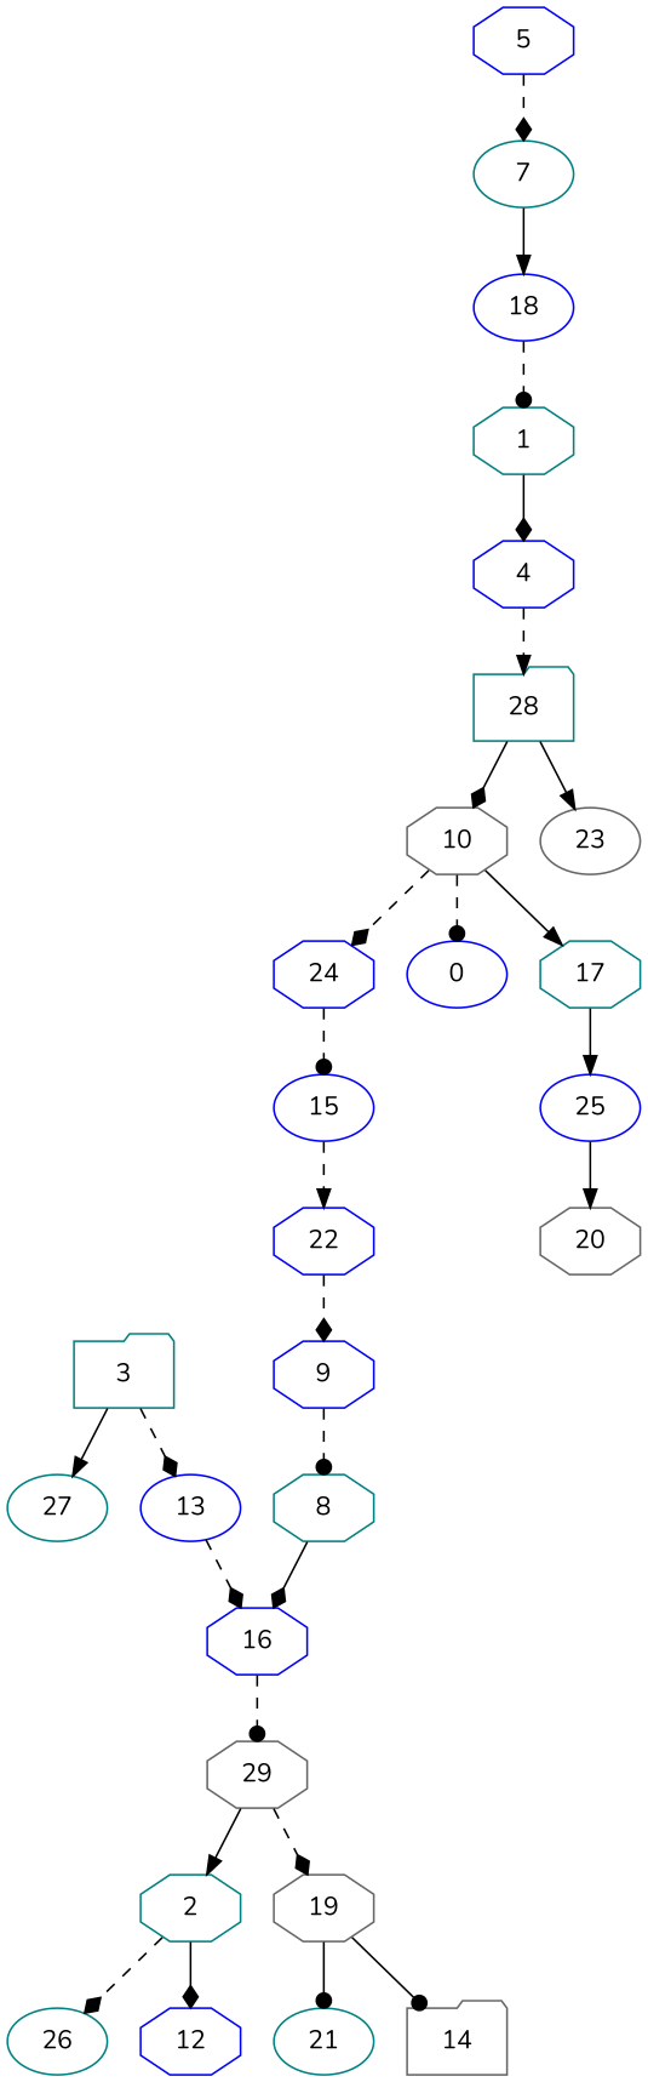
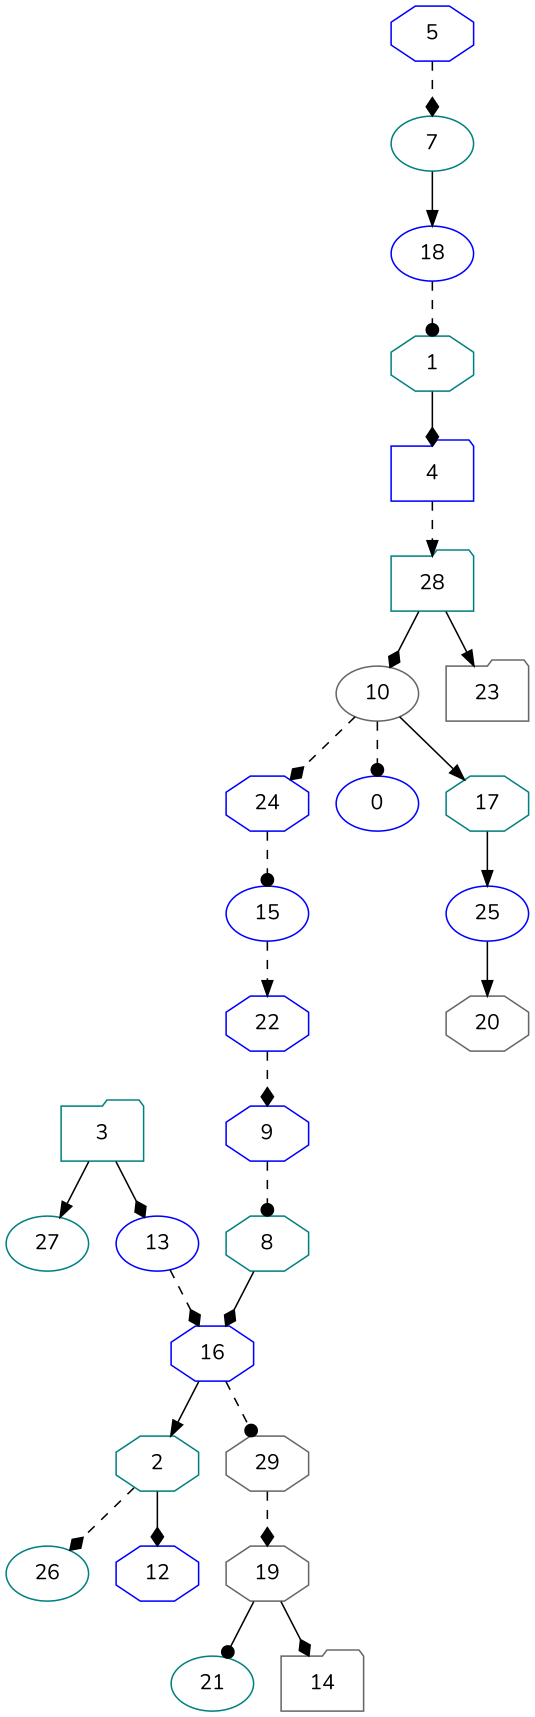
  digraph {
    fontname=Nunito
    node [color=blue fontname=Nunito shape=octagon]
    edge [arrowhead=diamond fontname=Nunito style=dashed]
    7 [color=teal shape=ellipse]
    5
    18 [shape=ellipse]
    1 [color=teal]
-   4
+   4 [shape=folder]
    28 [color=teal shape=folder]
-   10 [color=gray40]
-   23 [color=gray40 shape=ellipse]
+   10 [color=gray40 shape=ellipse]
+   23 [color=gray40 shape=folder]
    24
    0 [shape=ellipse]
    17 [color=teal]
    15 [shape=ellipse]
    25 [shape=ellipse]
    22
    9
    8 [color=teal]
    16
    3 [color=teal shape=folder]
    27 [color=teal shape=ellipse]
    13 [shape=ellipse]
    2 [color=teal]
    29 [color=gray40]
    26 [color=teal shape=ellipse]
    12
    19 [color=gray40]
    21 [color=teal shape=ellipse]
    14 [color=gray40 shape=folder]
    20 [color=gray40]
    7 -> 18 [arrowhead=normal style=solid]
    5 -> 7
    18 -> 1 [arrowhead=dot]
    1 -> 4 [style=solid]
    4 -> 28 [arrowhead=normal]
    28 -> 10 [style=solid]
    28 -> 23 [arrowhead=normal style=solid]
    10 -> 24
    10 -> 0 [arrowhead=dot]
    10 -> 17 [arrowhead=normal style=solid]
    24 -> 15 [arrowhead=dot]
    17 -> 25 [arrowhead=normal style=solid]
    15 -> 22 [arrowhead=normal]
    25 -> 20 [arrowhead=normal style=solid]
    22 -> 9
    9 -> 8 [arrowhead=dot]
    8 -> 16 [style=solid]
-   29 -> 2 [arrowhead=normal style=solid]
+   16 -> 2 [arrowhead=normal style=solid]
    16 -> 29 [arrowhead=dot]
    3 -> 27 [arrowhead=normal style=solid]
-   3 -> 13
+   3 -> 13 [style=solid]
    13 -> 16
    2 -> 26
    2 -> 12 [style=solid]
    29 -> 19
    19 -> 21 [arrowhead=dot style=solid]
-   19 -> 14 [arrowhead=dot style=solid]
+   19 -> 14 [style=solid]
  }
